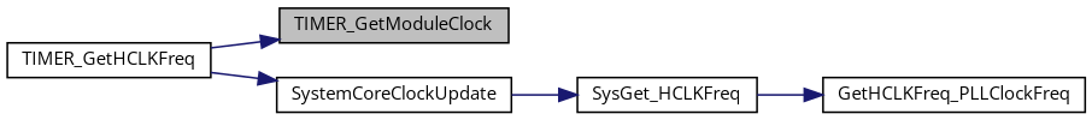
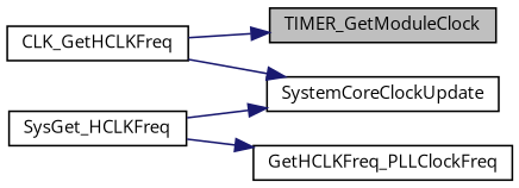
  digraph {
    fontname="Open Sans"
    rankdir=LR
    node [color=black fillcolor=white fontname="Open Sans" fontsize=10 shape=record style=filled]
    edge [color=midnightblue fontname="Open Sans" fontsize=10 labelfontname=Helvetica labelfontsize=10 style=solid]
    n1 [fillcolor=grey75 fontcolor=black height=0.2 label=TIMER_GetModuleClock width=0.4]
-   n2 [height=0.2 label=TIMER_GetHCLKFreq width=0.4]
+   n2 [height=0.2 label=CLK_GetHCLKFreq width=0.4]
    n3 [height=0.2 label=SystemCoreClockUpdate width=0.4]
    n4 [height=0.2 label=SysGet_HCLKFreq width=0.4]
    n5 [height=0.2 label=GetHCLKFreq_PLLClockFreq width=0.4]
    n2 -> n1
    n2 -> n3
-   n3 -> n4
+   n4 -> n3
    n4 -> n5
  }
